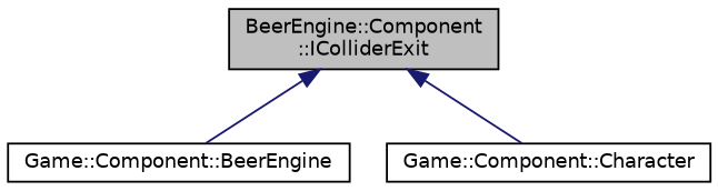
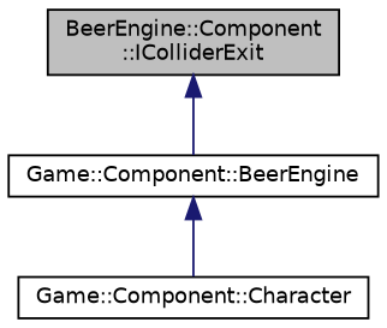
  digraph {
    node [color=black fillcolor=white fontname=Helvetica fontsize=10 shape=record style=filled]
    edge [color=midnightblue dir=back fontname=Helvetica fontsize=10 labelfontname=Helvetica labelfontsize=10 style=solid]
    n1 [fillcolor=grey75 fontcolor=black height=0.2 label="BeerEngine::Component\l::IColliderExit" width=0.4]
    n2 [height=0.2 label="Game::Component::BeerEngine" width=0.4]
    n3 [height=0.2 label="Game::Component::Character" width=0.4]
    n1 -> n2
-   n1 -> n3
+   n2 -> n3
  }
